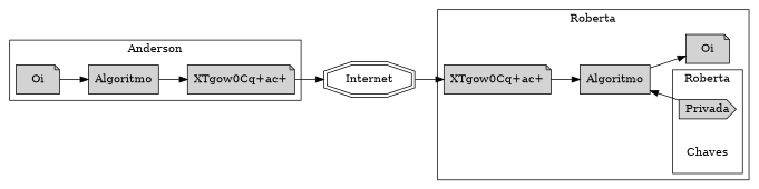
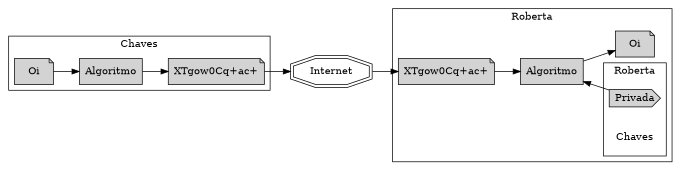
  digraph {
    rankdir=LR
    node [shape=note style=filled]
    n1 [label=Oi]
    n2 [label="XTgow0Cq+ac+"]
    n3 [label=Algoritmo shape=box]
    n4 [label=Privada shape=cds]
    n5 [label=Chaves shape=plaintext style=solid]
    n6 [label=Oi]
    n7 [label="XTgow0Cq+ac+"]
    n8 [label=Algoritmo shape=box]
    n9 [label=Internet shape=doubleoctagon style=""]
    subgraph cluster_1 {
      color=black
-     label=Anderson
+     label=Chaves
      n1
      n2
      n3
    }
    subgraph cluster_2 {
      color=black
      label=Roberta
      n6
      n7
      n8
      subgraph cluster_3 {
        color=black
        label=Roberta
        n4
        n5
      }
    }
    n1 -> n3
    n2 -> n9
    n3 -> n2
    n7 -> n8
    n8 -> n4 [dir=back]
    n8 -> n6
    n9 -> n7
  }
